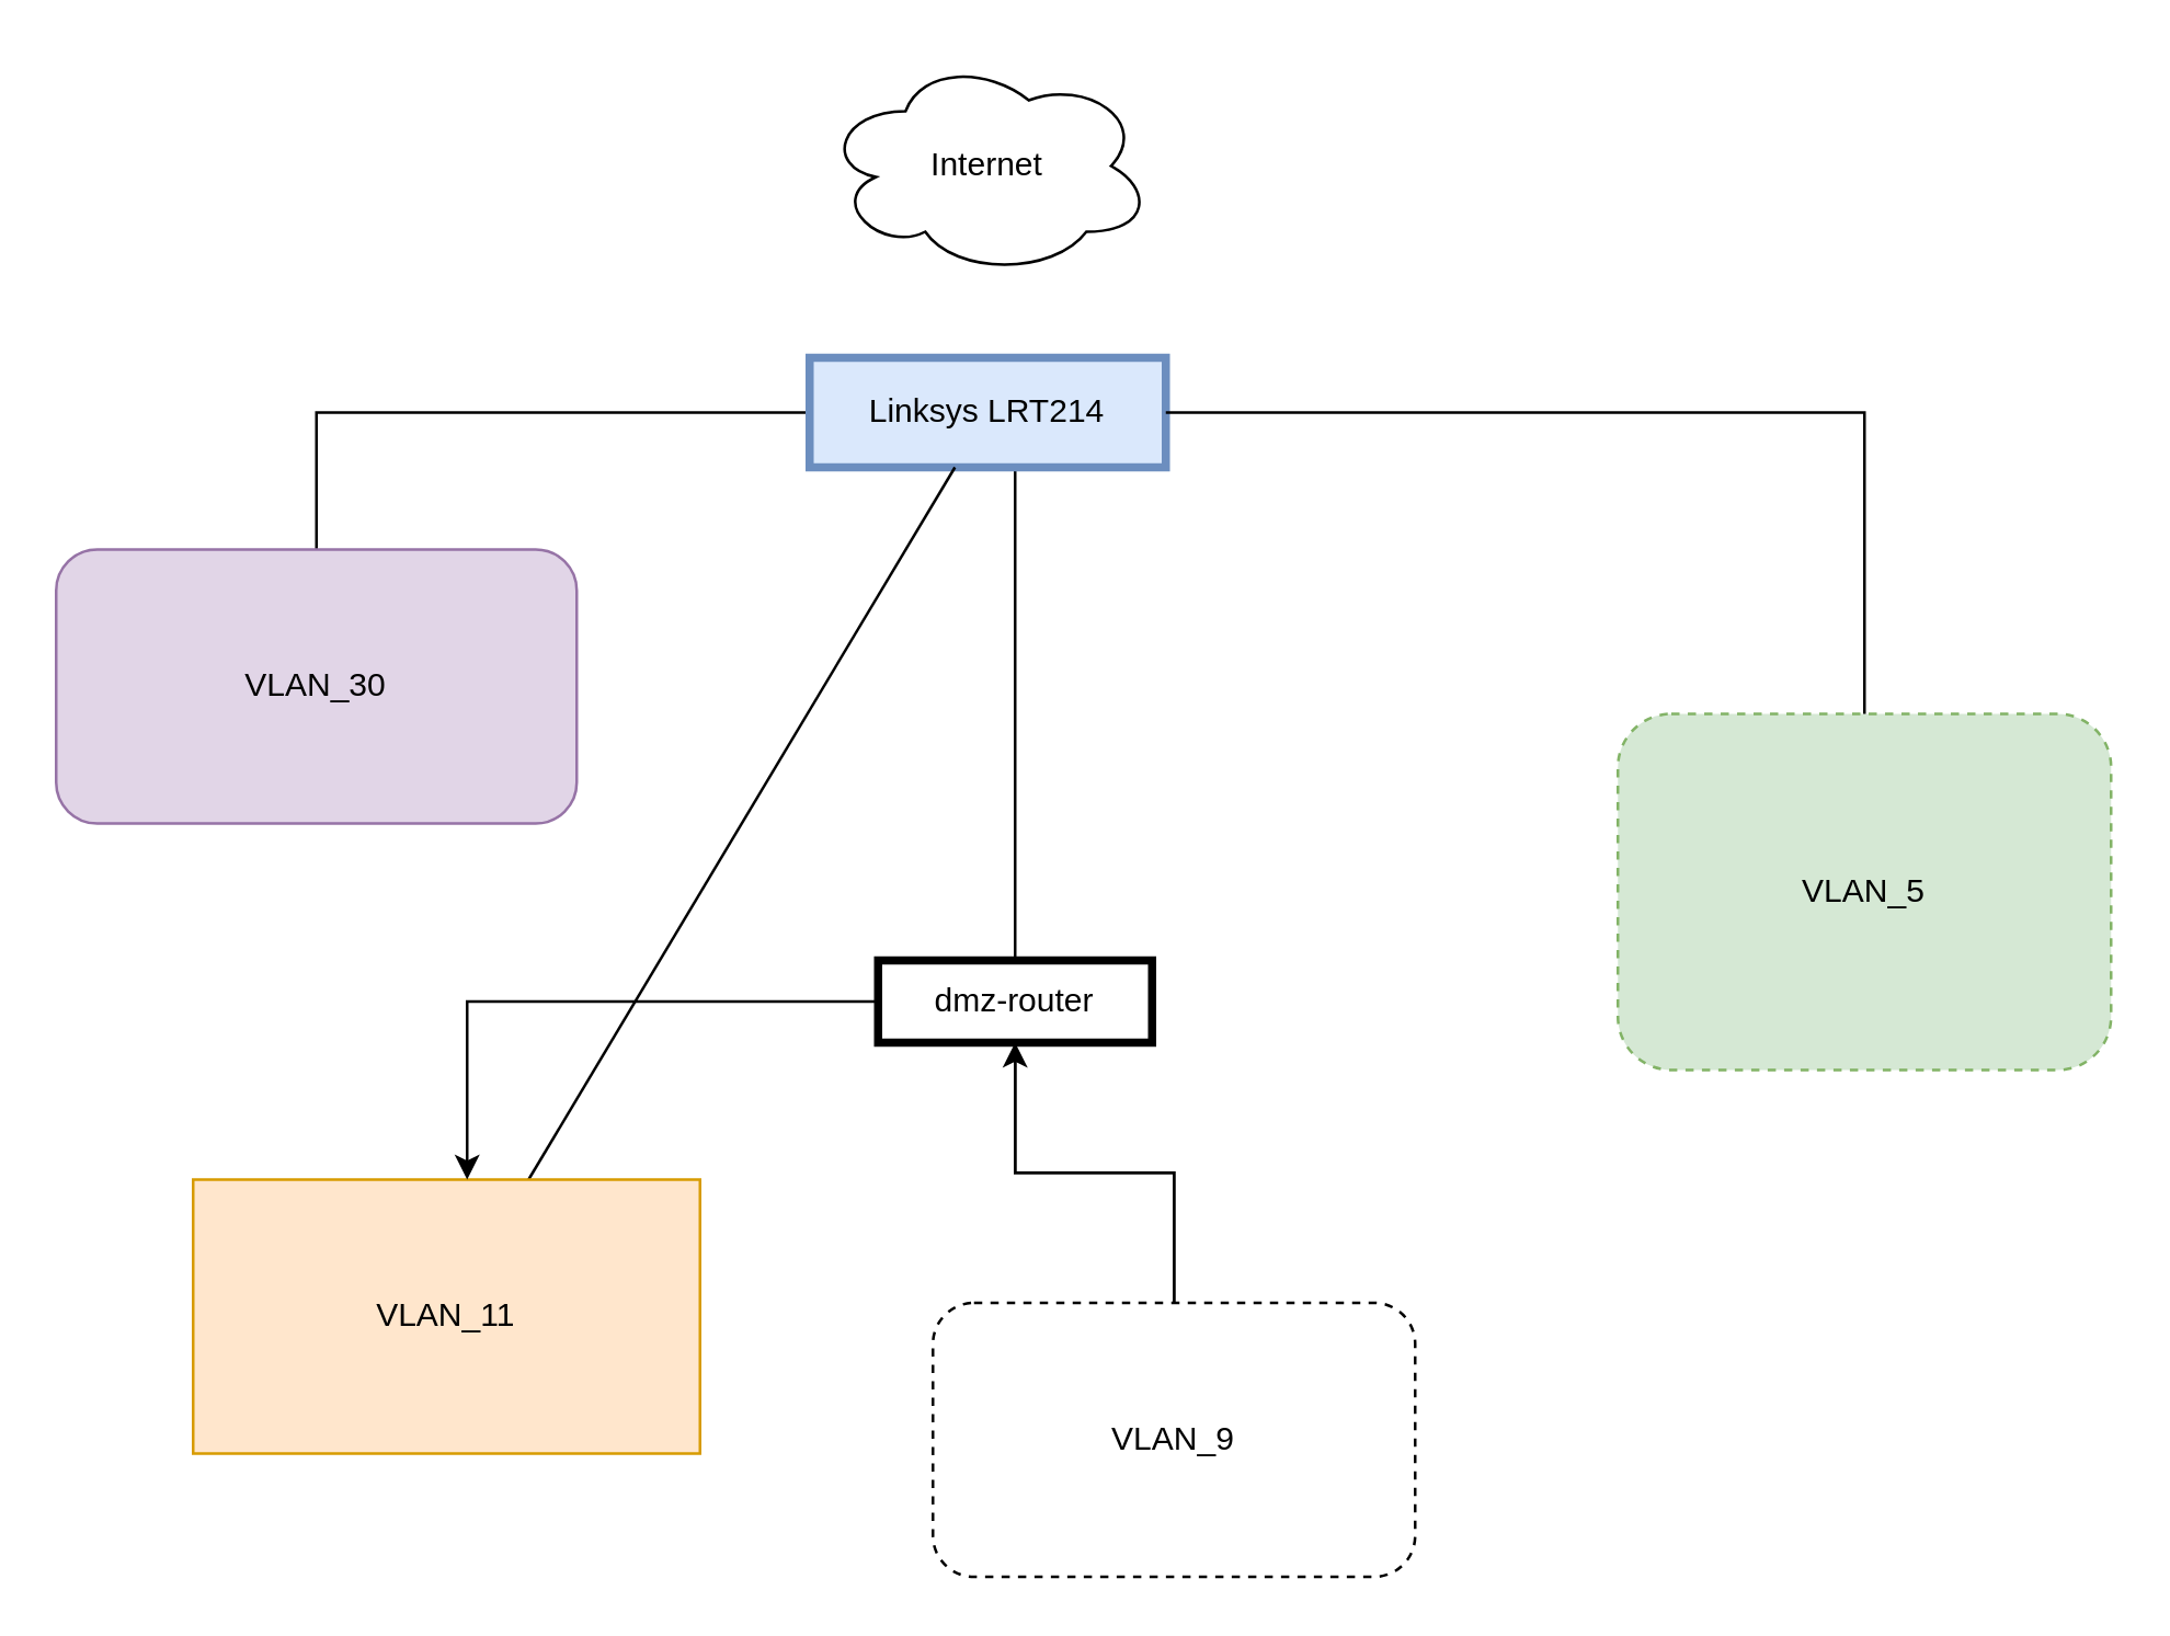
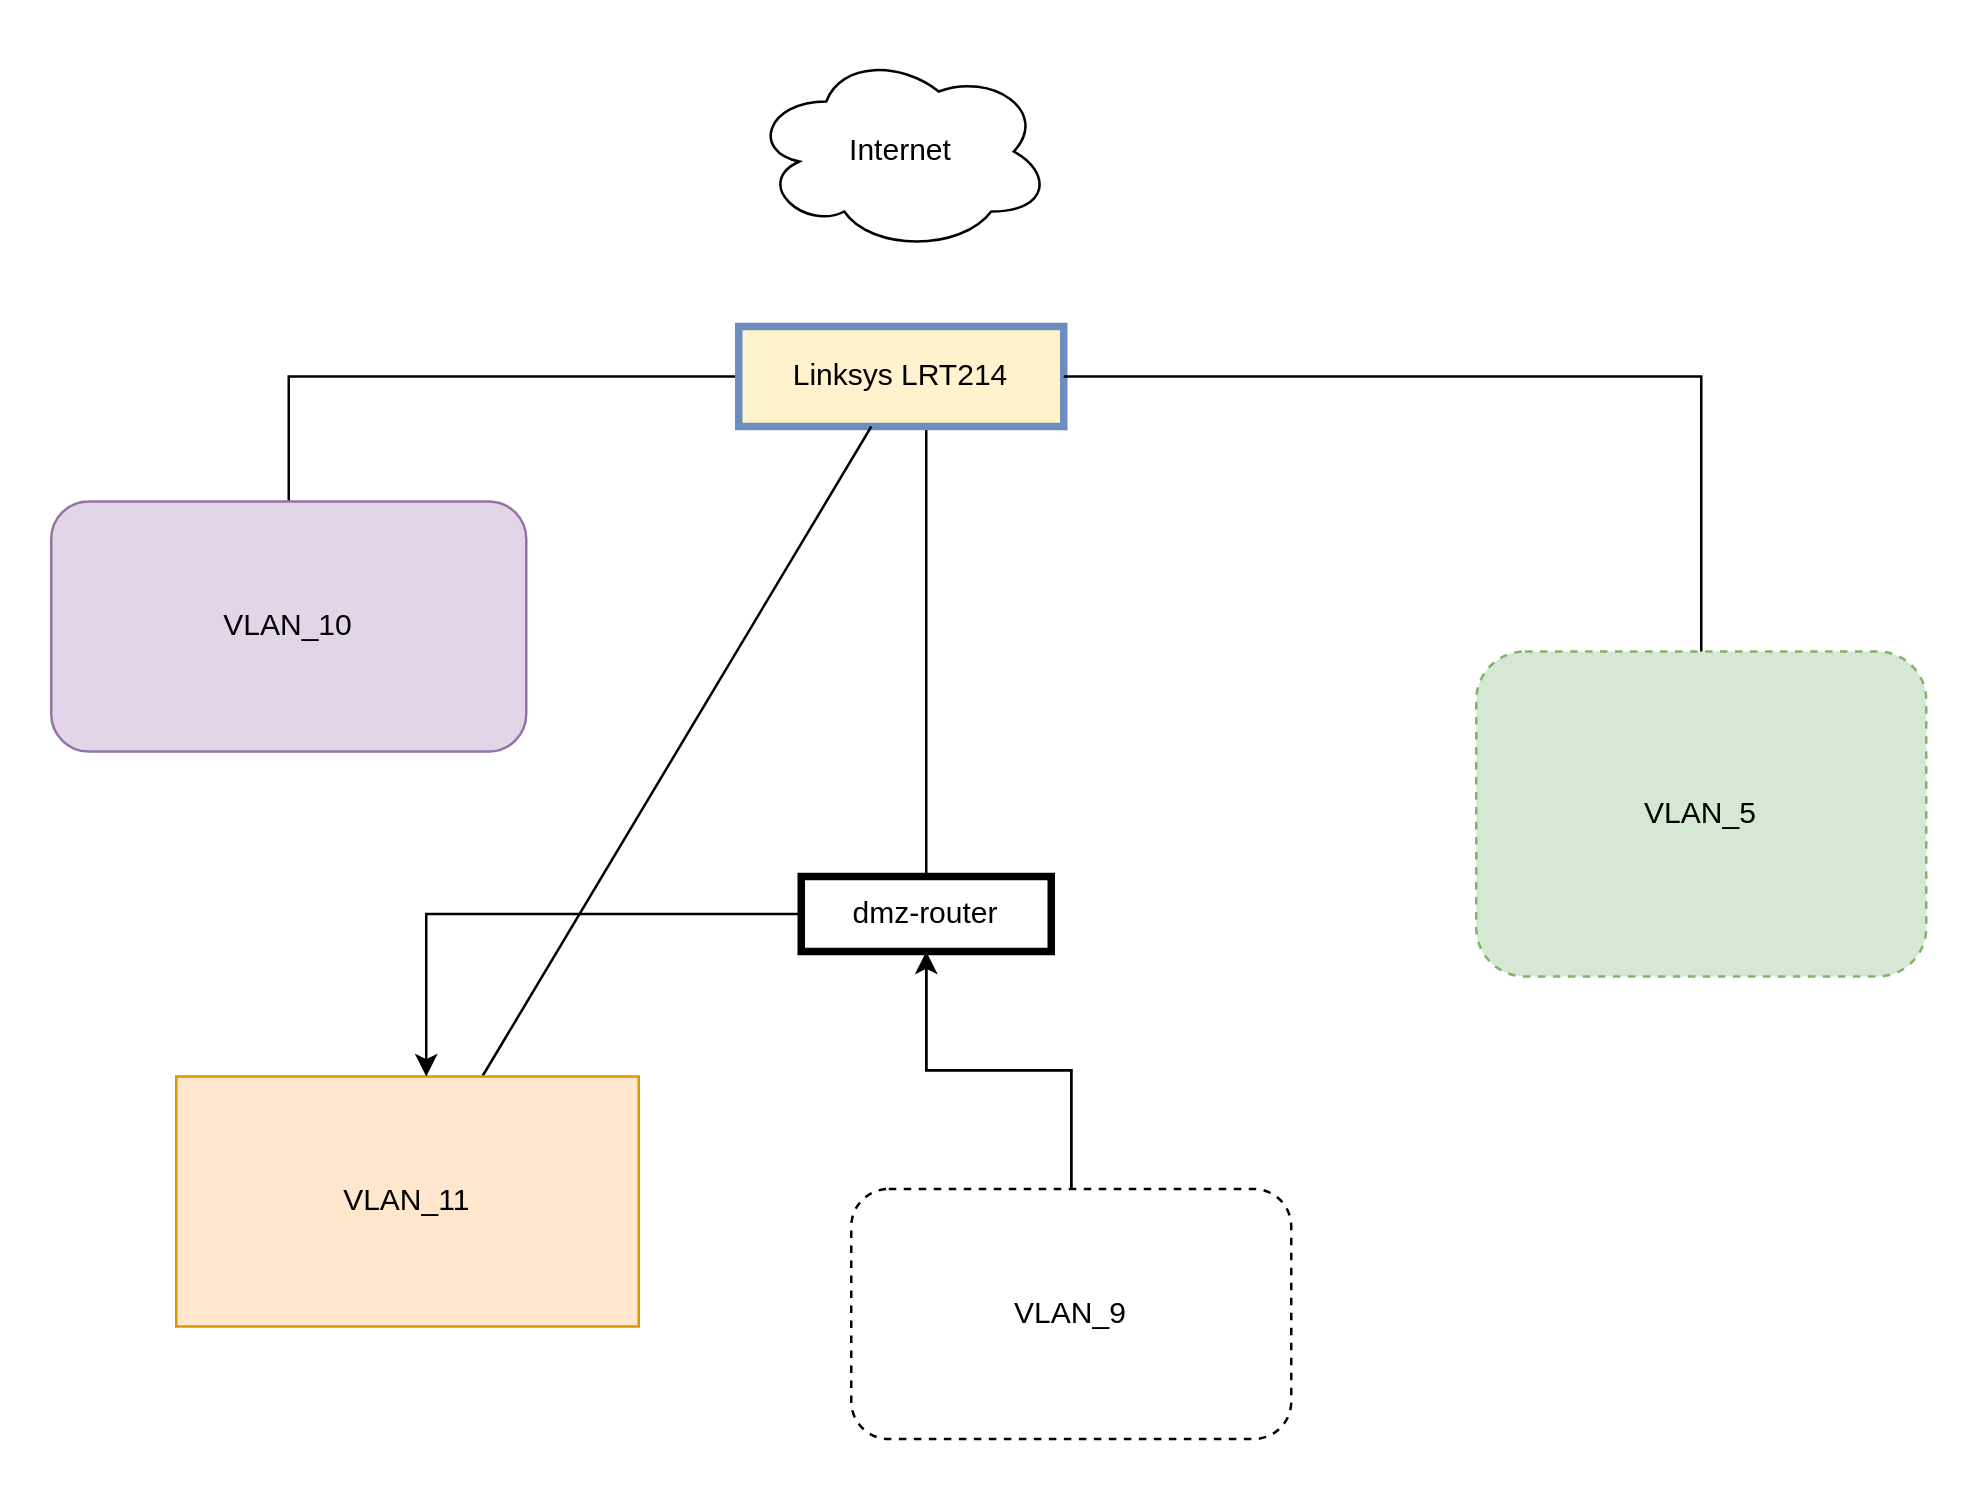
  <mxCell id="0" />
  <mxCell id="1" parent="0" />
  <mxCell id="2" value="&lt;div&gt;Internet&lt;/div&gt;" style="ellipse;shape=cloud;whiteSpace=wrap;html=1;" parent="1" vertex="1"><mxGeometry x="300" y="20" width="120" height="80" as="geometry" /></mxCell>
  <mxCell id="3" style="edgeStyle=orthogonalEdgeStyle;rounded=0;orthogonalLoop=1;jettySize=auto;html=1;endArrow=none;endFill=0;" edge="1" parent="1" source="5" target="9"><mxGeometry relative="1" as="geometry" /></mxCell>
  <mxCell id="4" style="edgeStyle=orthogonalEdgeStyle;rounded=0;orthogonalLoop=1;jettySize=auto;html=1;endArrow=none;endFill=0;" edge="1" parent="1" source="5" target="15"><mxGeometry relative="1" as="geometry"><Array as="points"><mxPoint x="370" y="250" /><mxPoint x="370" y="250" /></Array></mxGeometry></mxCell>
- <mxCell id="5" value="Linksys&amp;nbsp;LRT214" style="rounded=0;whiteSpace=wrap;html=1;fillColor=#dae8fc;strokeColor=#6c8ebf;strokeWidth=3;" parent="1" vertex="1"><mxGeometry x="295" y="130" width="130" height="40" as="geometry" /></mxCell>
+ <mxCell id="5" value="Linksys&amp;nbsp;LRT214" style="rounded=0;whiteSpace=wrap;html=1;fillColor=#fff2cc;strokeColor=#6c8ebf;strokeWidth=3;" parent="1" vertex="1"><mxGeometry x="295" y="130" width="130" height="40" as="geometry" /></mxCell>
  <mxCell id="6" value="" style="endArrow=none;html=1;rounded=0;" parent="1" source="5" target="10" edge="1"><mxGeometry width="50" height="50" relative="1" as="geometry"><mxPoint x="510" y="170" as="sourcePoint" /><mxPoint x="610" y="110" as="targetPoint" /></mxGeometry></mxCell>
  <mxCell id="7" value="&lt;div&gt;VLAN_5&lt;/div&gt;" style="rounded=1;whiteSpace=wrap;html=1;fillColor=#d5e8d4;strokeColor=#82b366;dashed=1;" vertex="1" parent="1"><mxGeometry x="590" y="260" width="180" height="130" as="geometry" /></mxCell>
  <mxCell id="8" value="" style="endArrow=none;html=1;rounded=0;" edge="1" parent="1" source="7" target="5"><mxGeometry width="50" height="50" relative="1" as="geometry"><mxPoint x="360" y="510" as="sourcePoint" /><mxPoint x="410" y="460" as="targetPoint" /><Array as="points"><mxPoint x="680" y="150" /></Array></mxGeometry></mxCell>
- <mxCell id="9" value="VLAN_30" style="rounded=1;whiteSpace=wrap;html=1;fillColor=#e1d5e7;strokeColor=#9673a6;gradientColor=none;" vertex="1" parent="1"><mxGeometry x="20" y="200" width="190" height="100" as="geometry" /></mxCell>
+ <mxCell id="9" value="VLAN_10" style="rounded=1;whiteSpace=wrap;html=1;fillColor=#e1d5e7;strokeColor=#9673a6;gradientColor=none;" vertex="1" parent="1"><mxGeometry x="20" y="200" width="190" height="100" as="geometry" /></mxCell>
  <mxCell id="10" value="VLAN_11" style="rounded=0;whiteSpace=wrap;html=1;fillColor=#ffe6cc;strokeColor=#d79b00;" vertex="1" parent="1"><mxGeometry x="70" y="430" width="185" height="100" as="geometry" /></mxCell>
  <mxCell id="11" value="" style="edgeStyle=orthogonalEdgeStyle;rounded=0;orthogonalLoop=1;jettySize=auto;html=1;" edge="1" parent="1" source="12" target="15"><mxGeometry relative="1" as="geometry" /></mxCell>
  <mxCell id="12" value="VLAN_9" style="rounded=1;whiteSpace=wrap;html=1;dashed=1;" vertex="1" parent="1"><mxGeometry x="340" y="475" width="176" height="100" as="geometry" /></mxCell>
  <mxCell id="13" style="edgeStyle=orthogonalEdgeStyle;rounded=0;orthogonalLoop=1;jettySize=auto;html=1;endArrow=none;endFill=0;" edge="1" parent="1" source="15" target="12"><mxGeometry relative="1" as="geometry" /></mxCell>
  <mxCell id="14" style="edgeStyle=orthogonalEdgeStyle;rounded=0;orthogonalLoop=1;jettySize=auto;html=1;" edge="1" parent="1" source="15" target="10"><mxGeometry relative="1" as="geometry"><Array as="points"><mxPoint x="170" y="365" /></Array></mxGeometry></mxCell>
  <mxCell id="15" value="dmz-router" style="rounded=0;whiteSpace=wrap;html=1;strokeWidth=3;" vertex="1" parent="1"><mxGeometry x="320" y="350" width="100" height="30" as="geometry" /></mxCell>
